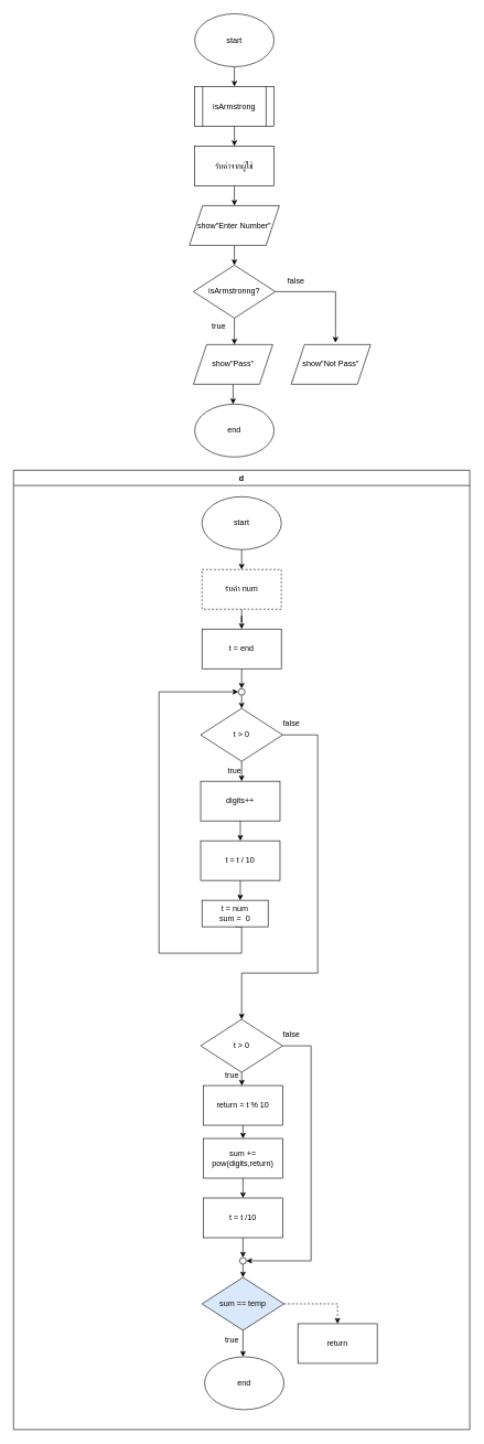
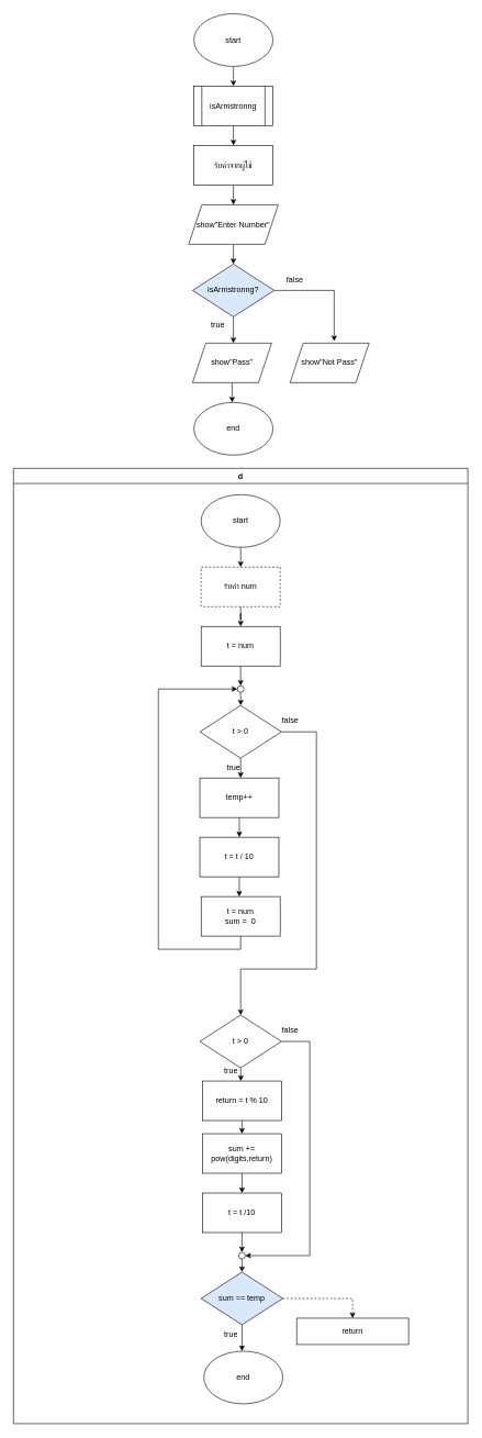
  <mxCell id="0" />
  <mxCell id="1" parent="0" />
  <mxCell id="2" style="edgeStyle=orthogonalEdgeStyle;rounded=0;orthogonalLoop=1;jettySize=auto;html=1;exitX=0.5;exitY=1;exitDx=0;exitDy=0;" edge="1" parent="1" source="3"><mxGeometry relative="1" as="geometry"><mxPoint x="354" y="130" as="targetPoint" /></mxGeometry></mxCell>
  <mxCell id="3" value="start" style="ellipse;whiteSpace=wrap;html=1;" vertex="1" parent="1"><mxGeometry x="294" y="20" width="120" height="80" as="geometry" /></mxCell>
  <mxCell id="4" style="edgeStyle=orthogonalEdgeStyle;rounded=0;orthogonalLoop=1;jettySize=auto;html=1;exitX=0.5;exitY=1;exitDx=0;exitDy=0;" edge="1" parent="1" source="5"><mxGeometry relative="1" as="geometry"><mxPoint x="354" y="220" as="targetPoint" /></mxGeometry></mxCell>
- <mxCell id="5" value="isArmstrong" style="shape=process;whiteSpace=wrap;html=1;backgroundOutline=1;" vertex="1" parent="1"><mxGeometry x="294" y="130" width="120" height="60" as="geometry" /></mxCell>
+ <mxCell id="5" value="isArmstronng" style="shape=process;whiteSpace=wrap;html=1;backgroundOutline=1;" vertex="1" parent="1"><mxGeometry x="294" y="130" width="120" height="60" as="geometry" /></mxCell>
  <mxCell id="6" style="edgeStyle=orthogonalEdgeStyle;rounded=0;orthogonalLoop=1;jettySize=auto;html=1;exitX=0.5;exitY=1;exitDx=0;exitDy=0;" edge="1" parent="1" source="7"><mxGeometry relative="1" as="geometry"><mxPoint x="354" y="310" as="targetPoint" /></mxGeometry></mxCell>
  <mxCell id="7" value="รับค่าจากผู้ใช้" style="rounded=0;whiteSpace=wrap;html=1;" vertex="1" parent="1"><mxGeometry x="294" y="220" width="120" height="60" as="geometry" /></mxCell>
  <mxCell id="8" style="edgeStyle=orthogonalEdgeStyle;rounded=0;orthogonalLoop=1;jettySize=auto;html=1;exitX=0.5;exitY=1;exitDx=0;exitDy=0;" edge="1" parent="1" source="9"><mxGeometry relative="1" as="geometry"><mxPoint x="354" y="400" as="targetPoint" /></mxGeometry></mxCell>
  <mxCell id="9" value="show&quot;Enter Number&quot;" style="shape=parallelogram;perimeter=parallelogramPerimeter;whiteSpace=wrap;html=1;fixedSize=1;" vertex="1" parent="1"><mxGeometry x="286" y="310" width="136" height="60" as="geometry" /></mxCell>
  <mxCell id="10" style="edgeStyle=orthogonalEdgeStyle;rounded=0;orthogonalLoop=1;jettySize=auto;html=1;exitX=0.5;exitY=1;exitDx=0;exitDy=0;" edge="1" parent="1" source="12"><mxGeometry relative="1" as="geometry"><mxPoint x="354" y="520" as="targetPoint" /></mxGeometry></mxCell>
  <mxCell id="11" style="edgeStyle=orthogonalEdgeStyle;rounded=0;orthogonalLoop=1;jettySize=auto;html=1;exitX=1;exitY=0.5;exitDx=0;exitDy=0;entryX=0.558;entryY=-0.05;entryDx=0;entryDy=0;entryPerimeter=0;" edge="1" parent="1" source="12" target="16"><mxGeometry relative="1" as="geometry"><mxPoint x="520" y="440" as="targetPoint" /></mxGeometry></mxCell>
- <mxCell id="12" value="isArmstronng?" style="rhombus;whiteSpace=wrap;html=1;" vertex="1" parent="1"><mxGeometry x="292" y="400" width="124" height="80" as="geometry" /></mxCell>
+ <mxCell id="12" value="isArmstronng?" style="rhombus;whiteSpace=wrap;html=1;fillColor=#dae8fc;" vertex="1" parent="1"><mxGeometry x="292" y="400" width="124" height="80" as="geometry" /></mxCell>
  <mxCell id="13" value="true" style="text;html=1;align=center;verticalAlign=middle;resizable=0;points=[];autosize=1;strokeColor=none;fillColor=none;" vertex="1" parent="1"><mxGeometry x="310" y="478" width="40" height="30" as="geometry" /></mxCell>
  <mxCell id="14" style="edgeStyle=orthogonalEdgeStyle;rounded=0;orthogonalLoop=1;jettySize=auto;html=1;exitX=0.5;exitY=1;exitDx=0;exitDy=0;" edge="1" parent="1" source="15"><mxGeometry relative="1" as="geometry"><mxPoint x="352" y="610" as="targetPoint" /></mxGeometry></mxCell>
  <mxCell id="15" value="show&quot;Pass&quot;" style="shape=parallelogram;perimeter=parallelogramPerimeter;whiteSpace=wrap;html=1;fixedSize=1;" vertex="1" parent="1"><mxGeometry x="292" y="520" width="120" height="60" as="geometry" /></mxCell>
  <mxCell id="16" value="show&quot;Not Pass&quot;" style="shape=parallelogram;perimeter=parallelogramPerimeter;whiteSpace=wrap;html=1;fixedSize=1;" vertex="1" parent="1"><mxGeometry x="440" y="520" width="120" height="60" as="geometry" /></mxCell>
  <mxCell id="17" value="false" style="text;html=1;align=center;verticalAlign=middle;resizable=0;points=[];autosize=1;strokeColor=none;fillColor=none;" vertex="1" parent="1"><mxGeometry x="422" y="410" width="50" height="30" as="geometry" /></mxCell>
  <mxCell id="18" value="end" style="ellipse;whiteSpace=wrap;html=1;" vertex="1" parent="1"><mxGeometry x="294" y="610" width="120" height="80" as="geometry" /></mxCell>
  <mxCell id="19" value="d" style="swimlane;whiteSpace=wrap;html=1;" vertex="1" parent="1"><mxGeometry x="20" y="710" width="690" height="1450" as="geometry" /></mxCell>
  <mxCell id="20" style="edgeStyle=orthogonalEdgeStyle;rounded=0;orthogonalLoop=1;jettySize=auto;html=1;exitX=0.5;exitY=1;exitDx=0;exitDy=0;entryX=0.5;entryY=0;entryDx=0;entryDy=0;" edge="1" parent="19" source="21" target="22"><mxGeometry relative="1" as="geometry" /></mxCell>
  <mxCell id="21" value="start" style="ellipse;whiteSpace=wrap;html=1;" vertex="1" parent="19"><mxGeometry x="285" y="40" width="120" height="80" as="geometry" /></mxCell>
  <mxCell id="22" value="รับค่า num" style="rounded=0;whiteSpace=wrap;html=1;dashed=1;" vertex="1" parent="19"><mxGeometry x="285" y="150" width="120" height="60" as="geometry" /></mxCell>
  <mxCell id="23" style="edgeStyle=orthogonalEdgeStyle;rounded=0;orthogonalLoop=1;jettySize=auto;html=1;exitX=0.5;exitY=1;exitDx=0;exitDy=0;" edge="1" parent="19" source="24"><mxGeometry relative="1" as="geometry"><mxPoint x="345" y="330" as="targetPoint" /></mxGeometry></mxCell>
- <mxCell id="24" value="t = end" style="rounded=0;whiteSpace=wrap;html=1;" vertex="1" parent="19"><mxGeometry x="285" y="240" width="120" height="60" as="geometry" /></mxCell>
+ <mxCell id="24" value="t = num" style="rounded=0;whiteSpace=wrap;html=1;" vertex="1" parent="19"><mxGeometry x="285" y="240" width="120" height="60" as="geometry" /></mxCell>
  <mxCell id="25" style="edgeStyle=orthogonalEdgeStyle;rounded=0;orthogonalLoop=1;jettySize=auto;html=1;exitX=0.5;exitY=1;exitDx=0;exitDy=0;" edge="1" parent="19" source="22" target="24"><mxGeometry relative="1" as="geometry"><mxPoint x="345" y="240" as="targetPoint" /></mxGeometry></mxCell>
  <mxCell id="26" style="edgeStyle=orthogonalEdgeStyle;rounded=0;orthogonalLoop=1;jettySize=auto;html=1;exitX=0.5;exitY=1;exitDx=0;exitDy=0;" edge="1" parent="19" source="28"><mxGeometry relative="1" as="geometry"><mxPoint x="345" y="470" as="targetPoint" /></mxGeometry></mxCell>
  <mxCell id="27" style="edgeStyle=orthogonalEdgeStyle;rounded=0;orthogonalLoop=1;jettySize=auto;html=1;exitX=1;exitY=0.5;exitDx=0;exitDy=0;entryX=0.5;entryY=0;entryDx=0;entryDy=0;" edge="1" parent="19" source="28" target="40"><mxGeometry relative="1" as="geometry"><Array as="points"><mxPoint x="460" y="400" /><mxPoint x="460" y="760" /><mxPoint x="345" y="760" /></Array></mxGeometry></mxCell>
  <mxCell id="28" value="t &amp;gt; 0" style="rhombus;whiteSpace=wrap;html=1;" vertex="1" parent="19"><mxGeometry x="283" y="360" width="124" height="80" as="geometry" /></mxCell>
  <mxCell id="29" style="edgeStyle=orthogonalEdgeStyle;rounded=0;orthogonalLoop=1;jettySize=auto;html=1;exitX=0.5;exitY=1;exitDx=0;exitDy=0;" edge="1" parent="19" source="30"><mxGeometry relative="1" as="geometry"><mxPoint x="343" y="560" as="targetPoint" /></mxGeometry></mxCell>
- <mxCell id="30" value="digits++" style="rounded=0;whiteSpace=wrap;html=1;" vertex="1" parent="19"><mxGeometry x="283" y="470" width="120" height="60" as="geometry" /></mxCell>
+ <mxCell id="30" value="temp++" style="rounded=0;whiteSpace=wrap;html=1;" vertex="1" parent="19"><mxGeometry x="283" y="470" width="120" height="60" as="geometry" /></mxCell>
  <mxCell id="31" style="edgeStyle=orthogonalEdgeStyle;rounded=0;orthogonalLoop=1;jettySize=auto;html=1;exitX=0.5;exitY=1;exitDx=0;exitDy=0;" edge="1" parent="19" source="32"><mxGeometry relative="1" as="geometry"><mxPoint x="342.833" y="650.0" as="targetPoint" /></mxGeometry></mxCell>
  <mxCell id="32" value="t = t / 10" style="rounded=0;whiteSpace=wrap;html=1;" vertex="1" parent="19"><mxGeometry x="283" y="560" width="120" height="60" as="geometry" /></mxCell>
  <mxCell id="33" value="true" style="text;html=1;align=center;verticalAlign=middle;resizable=0;points=[];autosize=1;strokeColor=none;fillColor=none;" vertex="1" parent="19"><mxGeometry x="314" y="440" width="40" height="30" as="geometry" /></mxCell>
  <mxCell id="34" style="edgeStyle=orthogonalEdgeStyle;rounded=0;orthogonalLoop=1;jettySize=auto;html=1;exitX=0.5;exitY=1;exitDx=0;exitDy=0;entryX=0.5;entryY=0;entryDx=0;entryDy=0;" edge="1" parent="19" source="35" target="28"><mxGeometry relative="1" as="geometry" /></mxCell>
  <mxCell id="35" value="" style="ellipse;whiteSpace=wrap;html=1;aspect=fixed;" vertex="1" parent="19"><mxGeometry x="340" y="330" width="10" height="10" as="geometry" /></mxCell>
  <mxCell id="36" style="edgeStyle=orthogonalEdgeStyle;rounded=0;orthogonalLoop=1;jettySize=auto;html=1;exitX=0.5;exitY=1;exitDx=0;exitDy=0;entryX=0;entryY=0.5;entryDx=0;entryDy=0;" edge="1" parent="19" source="37" target="35"><mxGeometry relative="1" as="geometry"><Array as="points"><mxPoint x="345" y="730" /><mxPoint x="220" y="730" /><mxPoint x="220" y="335" /></Array></mxGeometry></mxCell>
- <mxCell id="37" value="t = num&lt;div&gt;sum =&amp;nbsp; 0&lt;/div&gt;" style="rounded=0;whiteSpace=wrap;html=1;" vertex="1" parent="19"><mxGeometry x="285" y="650" width="100" height="40" as="geometry" /></mxCell>
+ <mxCell id="37" value="t = num&lt;div&gt;sum =&amp;nbsp; 0&lt;/div&gt;" style="rounded=0;whiteSpace=wrap;html=1;" vertex="1" parent="19"><mxGeometry x="285" y="650" width="120" height="60" as="geometry" /></mxCell>
  <mxCell id="38" style="edgeStyle=orthogonalEdgeStyle;rounded=0;orthogonalLoop=1;jettySize=auto;html=1;exitX=0.5;exitY=1;exitDx=0;exitDy=0;" edge="1" parent="19" source="40"><mxGeometry relative="1" as="geometry"><mxPoint x="345.333" y="930" as="targetPoint" /></mxGeometry></mxCell>
  <mxCell id="39" style="edgeStyle=orthogonalEdgeStyle;rounded=0;orthogonalLoop=1;jettySize=auto;html=1;exitX=1;exitY=0.5;exitDx=0;exitDy=0;entryX=1;entryY=0.5;entryDx=0;entryDy=0;" edge="1" parent="19" source="40" target="48"><mxGeometry relative="1" as="geometry"><Array as="points"><mxPoint x="450" y="870" /><mxPoint x="450" y="1195" /></Array></mxGeometry></mxCell>
  <mxCell id="40" value="t &amp;gt; 0" style="rhombus;whiteSpace=wrap;html=1;" vertex="1" parent="19"><mxGeometry x="283" y="830" width="124" height="80" as="geometry" /></mxCell>
  <mxCell id="41" style="edgeStyle=orthogonalEdgeStyle;rounded=0;orthogonalLoop=1;jettySize=auto;html=1;exitX=0.5;exitY=1;exitDx=0;exitDy=0;" edge="1" parent="19" source="42"><mxGeometry relative="1" as="geometry"><mxPoint x="347" y="1010" as="targetPoint" /></mxGeometry></mxCell>
  <mxCell id="42" value="return = t % 10" style="rounded=0;whiteSpace=wrap;html=1;" vertex="1" parent="19"><mxGeometry x="287" y="930" width="120" height="60" as="geometry" /></mxCell>
  <mxCell id="43" style="edgeStyle=orthogonalEdgeStyle;rounded=0;orthogonalLoop=1;jettySize=auto;html=1;exitX=0.5;exitY=1;exitDx=0;exitDy=0;" edge="1" parent="19" source="44"><mxGeometry relative="1" as="geometry"><mxPoint x="347" y="1100" as="targetPoint" /></mxGeometry></mxCell>
  <mxCell id="44" value="sum += pow(digits,return)" style="rounded=0;whiteSpace=wrap;html=1;" vertex="1" parent="19"><mxGeometry x="287" y="1010" width="120" height="60" as="geometry" /></mxCell>
  <mxCell id="45" style="edgeStyle=orthogonalEdgeStyle;rounded=0;orthogonalLoop=1;jettySize=auto;html=1;exitX=0.5;exitY=1;exitDx=0;exitDy=0;" edge="1" parent="19" source="46"><mxGeometry relative="1" as="geometry"><mxPoint x="347" y="1190" as="targetPoint" /></mxGeometry></mxCell>
  <mxCell id="46" value="t = t /10" style="rounded=0;whiteSpace=wrap;html=1;" vertex="1" parent="19"><mxGeometry x="287" y="1100" width="120" height="60" as="geometry" /></mxCell>
  <mxCell id="47" style="edgeStyle=orthogonalEdgeStyle;rounded=0;orthogonalLoop=1;jettySize=auto;html=1;exitX=0.5;exitY=1;exitDx=0;exitDy=0;" edge="1" parent="19" source="48"><mxGeometry relative="1" as="geometry"><mxPoint x="347" y="1220" as="targetPoint" /></mxGeometry></mxCell>
  <mxCell id="48" value="" style="ellipse;whiteSpace=wrap;html=1;aspect=fixed;" vertex="1" parent="19"><mxGeometry x="342" y="1190" width="10" height="10" as="geometry" /></mxCell>
  <mxCell id="49" value="true" style="text;html=1;align=center;verticalAlign=middle;resizable=0;points=[];autosize=1;strokeColor=none;fillColor=none;" vertex="1" parent="19"><mxGeometry x="310" y="900" width="40" height="30" as="geometry" /></mxCell>
  <mxCell id="50" style="edgeStyle=orthogonalEdgeStyle;rounded=0;orthogonalLoop=1;jettySize=auto;html=1;exitX=0.5;exitY=1;exitDx=0;exitDy=0;" edge="1" parent="19" source="52"><mxGeometry relative="1" as="geometry"><mxPoint x="347" y="1340" as="targetPoint" /></mxGeometry></mxCell>
  <mxCell id="51" style="edgeStyle=orthogonalEdgeStyle;rounded=0;orthogonalLoop=1;jettySize=auto;html=1;exitX=1;exitY=0.5;exitDx=0;exitDy=0;entryX=0.5;entryY=0;entryDx=0;entryDy=0;dashed=1;" edge="1" parent="19" source="52" target="56"><mxGeometry relative="1" as="geometry" /></mxCell>
  <mxCell id="52" value="sum == temp" style="rhombus;whiteSpace=wrap;html=1;fillColor=#dae8fc;" vertex="1" parent="19"><mxGeometry x="285" y="1220" width="124" height="80" as="geometry" /></mxCell>
  <mxCell id="53" value="end" style="ellipse;whiteSpace=wrap;html=1;" vertex="1" parent="19"><mxGeometry x="289" y="1340" width="120" height="80" as="geometry" /></mxCell>
  <mxCell id="54" value="true" style="text;html=1;align=center;verticalAlign=middle;resizable=0;points=[];autosize=1;strokeColor=none;fillColor=none;" vertex="1" parent="19"><mxGeometry x="310" y="1300" width="40" height="30" as="geometry" /></mxCell>
  <mxCell id="55" value="false" style="text;html=1;align=center;verticalAlign=middle;resizable=0;points=[];autosize=1;strokeColor=none;fillColor=none;" vertex="1" parent="19"><mxGeometry x="395" y="838" width="50" height="30" as="geometry" /></mxCell>
- <mxCell id="56" value="return" style="rounded=0;whiteSpace=wrap;html=1;" vertex="1" parent="19"><mxGeometry x="430" y="1289.997" width="120" height="60" as="geometry" /></mxCell>
+ <mxCell id="56" value="return" style="rounded=0;whiteSpace=wrap;html=1;" vertex="1" parent="19"><mxGeometry x="430" y="1289.997" width="170" height="40" as="geometry" /></mxCell>
  <mxCell id="57" value="false" style="text;html=1;align=center;verticalAlign=middle;resizable=0;points=[];autosize=1;strokeColor=none;fillColor=none;" vertex="1" parent="1"><mxGeometry x="415" y="1078" width="50" height="30" as="geometry" /></mxCell>
